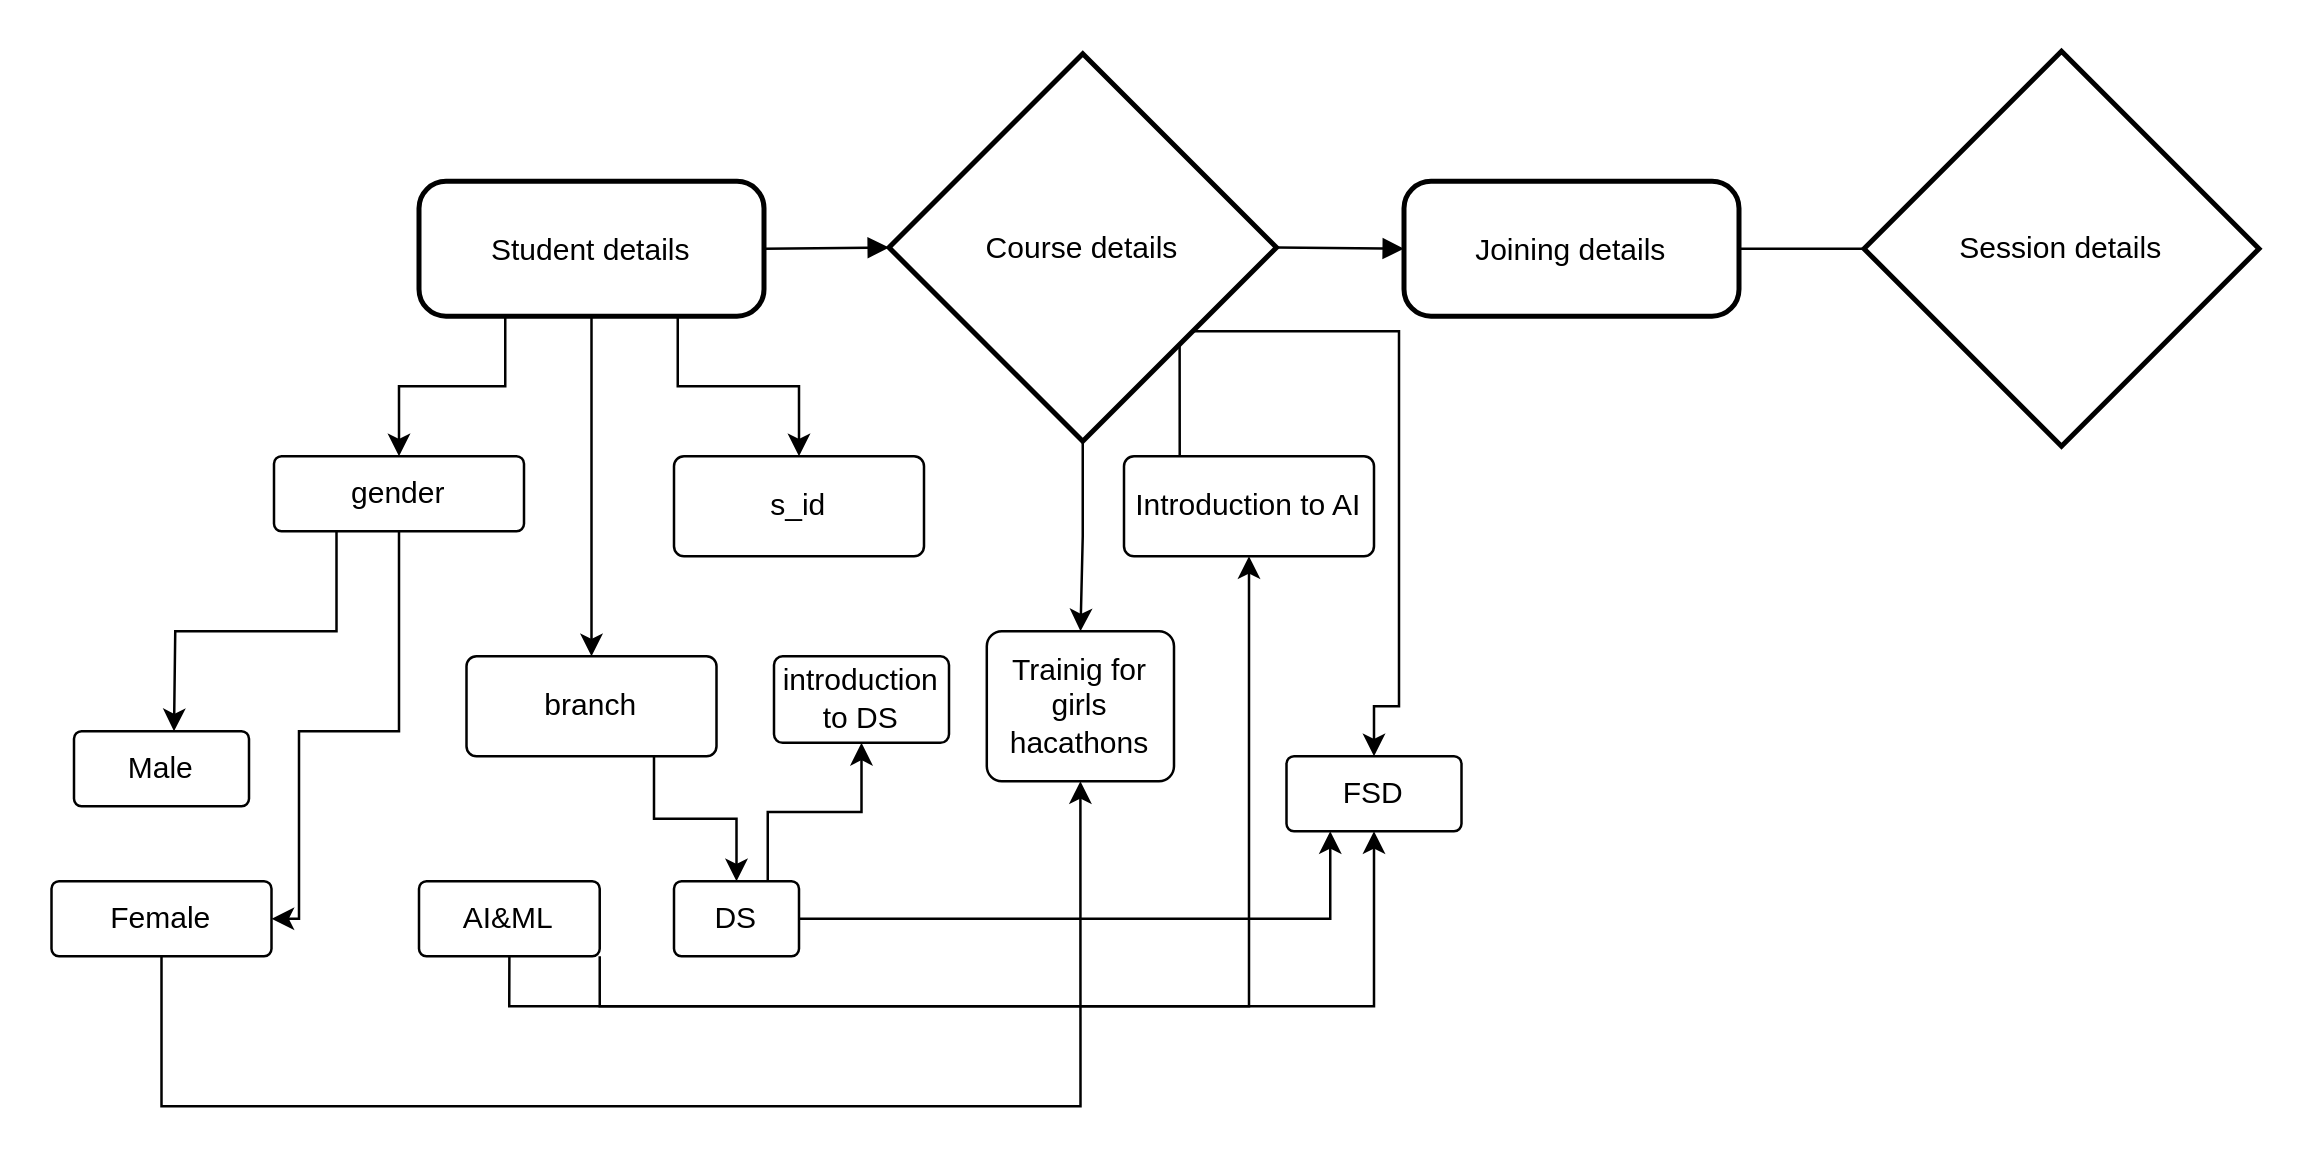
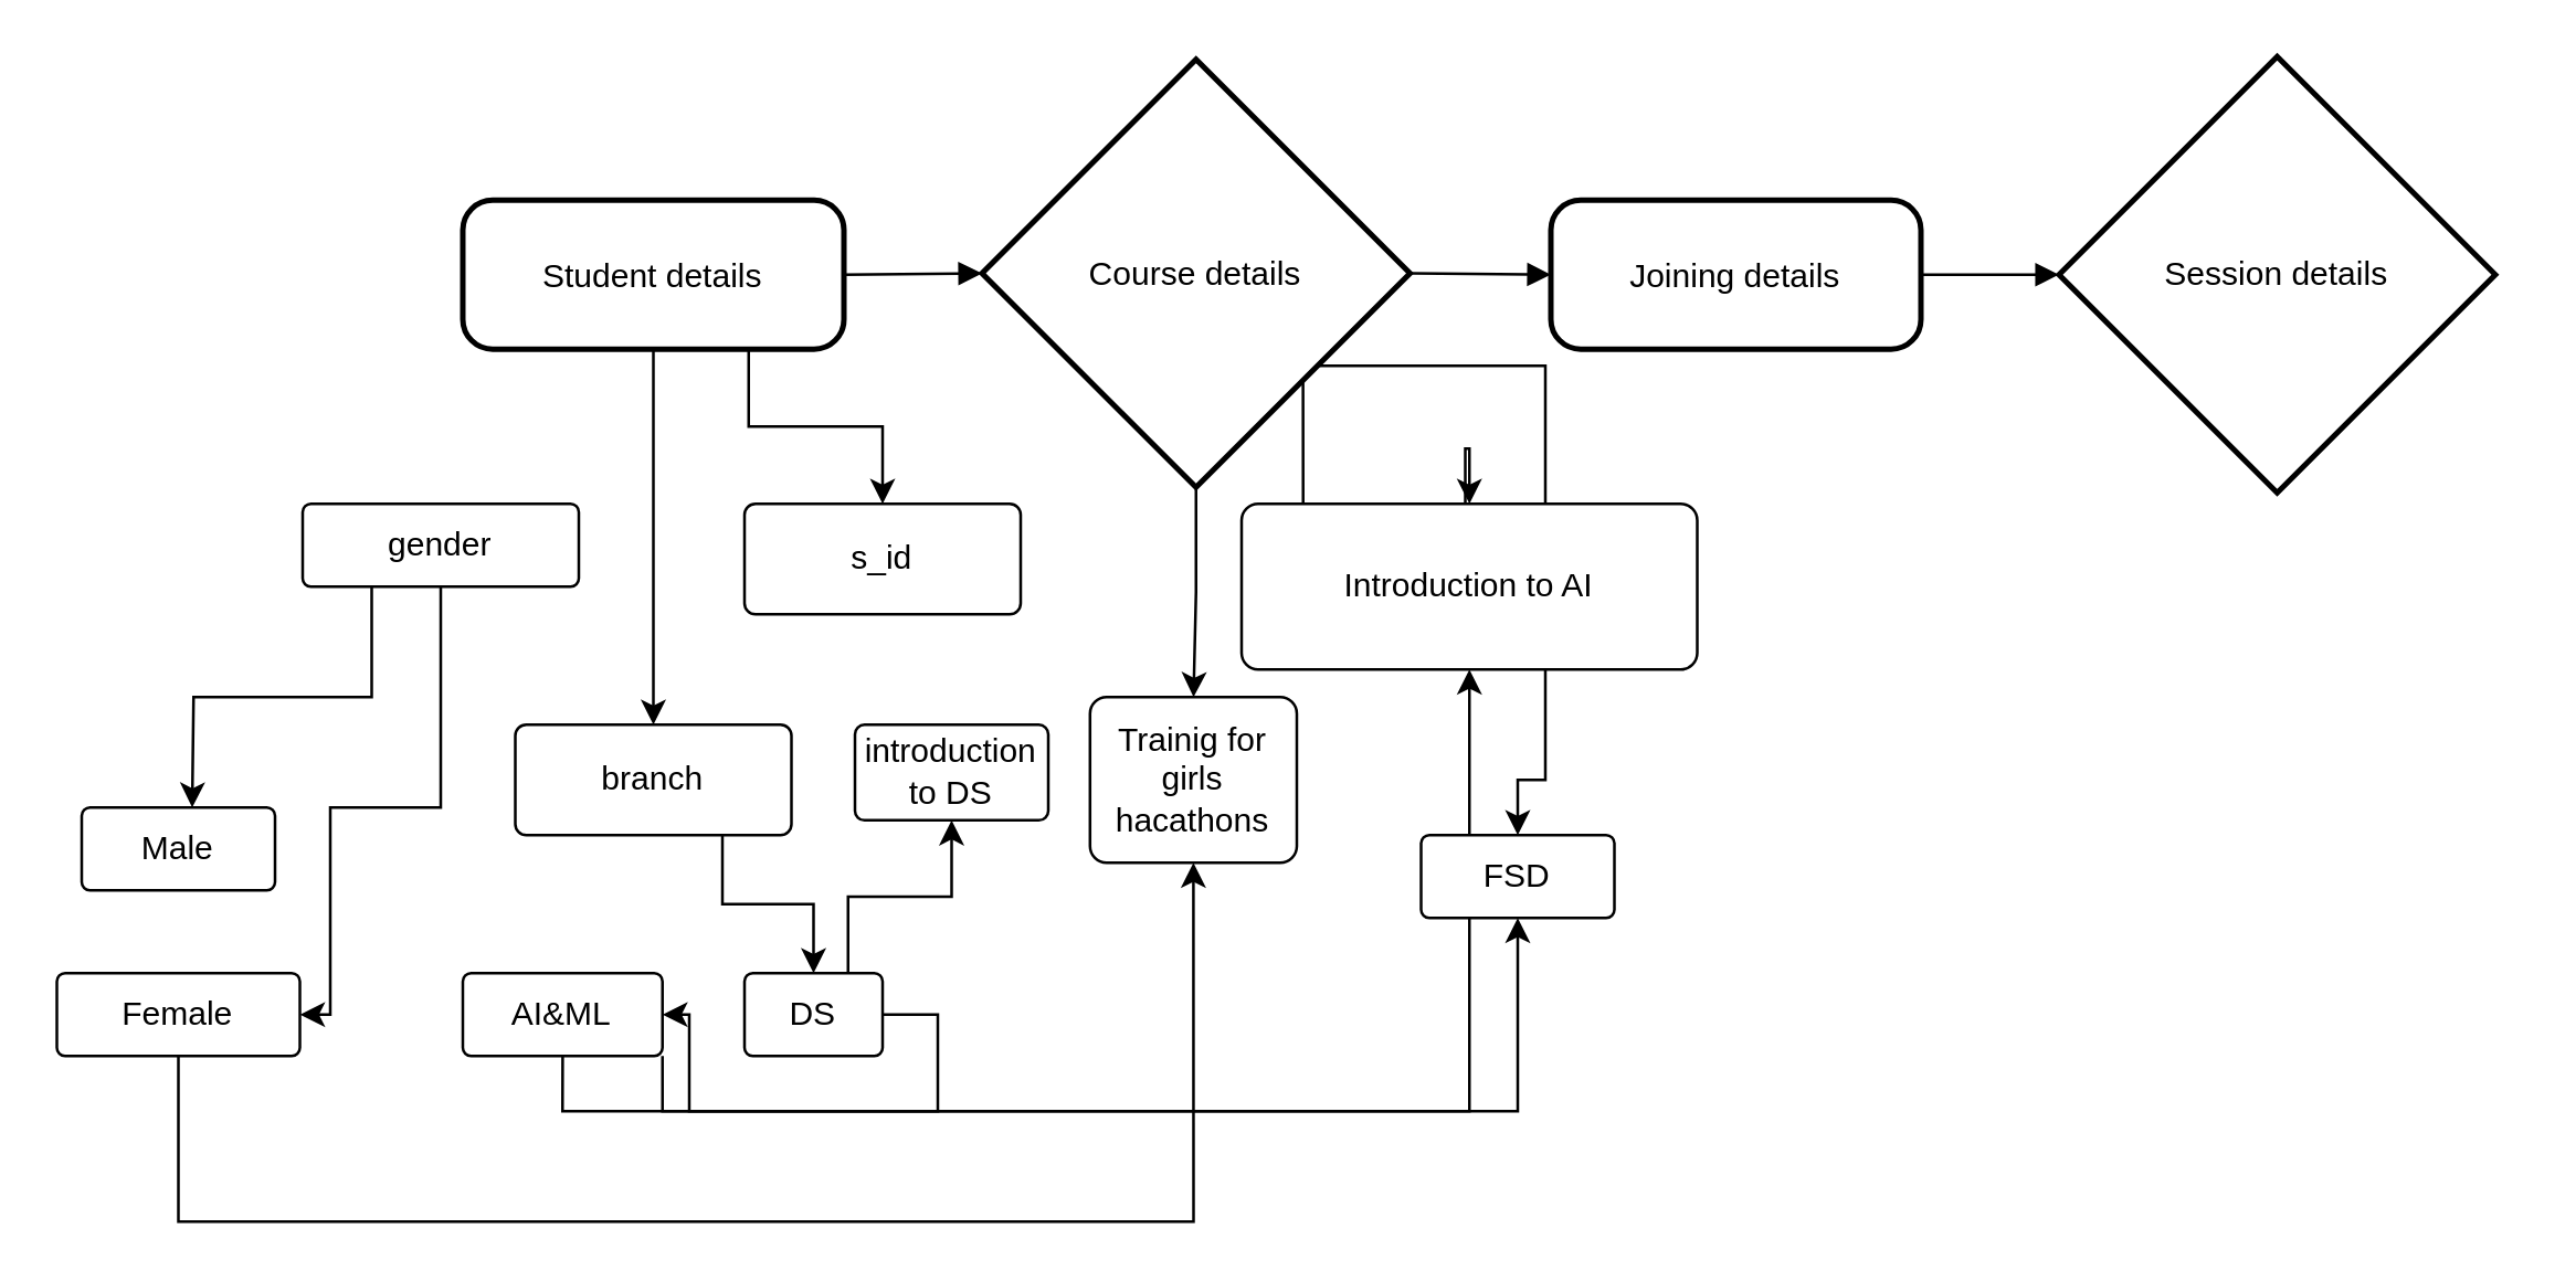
  <mxCell id="0" />
  <mxCell id="1" parent="0" />
- <mxCell id="2" style="edgeStyle=orthogonalEdgeStyle;rounded=0;orthogonalLoop=1;jettySize=auto;html=1;exitX=0.25;exitY=1;exitDx=0;exitDy=0;" edge="1" parent="1" source="5" target="17"><mxGeometry relative="1" as="geometry"><mxPoint x="202" y="202" as="targetPoint" /></mxGeometry></mxCell>
  <mxCell id="3" style="edgeStyle=orthogonalEdgeStyle;rounded=0;orthogonalLoop=1;jettySize=auto;html=1;exitX=0.75;exitY=1;exitDx=0;exitDy=0;" edge="1" parent="1" source="5" target="18"><mxGeometry relative="1" as="geometry"><mxPoint x="319" y="172" as="targetPoint" /></mxGeometry></mxCell>
  <mxCell id="4" style="edgeStyle=orthogonalEdgeStyle;rounded=0;orthogonalLoop=1;jettySize=auto;html=1;exitX=0.5;exitY=1;exitDx=0;exitDy=0;" edge="1" parent="1" source="5" target="20"><mxGeometry relative="1" as="geometry"><mxPoint x="239" y="292" as="targetPoint" /></mxGeometry></mxCell>
  <mxCell id="5" value="Student details" style="rounded=1;arcSize=20;strokeWidth=2" parent="1" vertex="1"><mxGeometry x="167" y="72" width="138" height="54" as="geometry" /></mxCell>
  <mxCell id="6" style="edgeStyle=orthogonalEdgeStyle;rounded=0;orthogonalLoop=1;jettySize=auto;html=1;exitX=0.5;exitY=1;exitDx=0;exitDy=0;" edge="1" parent="1" source="9" target="30"><mxGeometry relative="1" as="geometry"><mxPoint x="432.238" y="272" as="targetPoint" /></mxGeometry></mxCell>
  <mxCell id="7" style="edgeStyle=orthogonalEdgeStyle;rounded=0;orthogonalLoop=1;jettySize=auto;html=1;exitX=1;exitY=1;exitDx=0;exitDy=0;" edge="1" parent="1" source="9" target="31"><mxGeometry relative="1" as="geometry"><mxPoint x="499" y="202" as="targetPoint" /></mxGeometry></mxCell>
  <mxCell id="8" style="edgeStyle=orthogonalEdgeStyle;rounded=0;orthogonalLoop=1;jettySize=auto;html=1;exitX=1;exitY=0;exitDx=0;exitDy=0;entryX=0.5;entryY=0;entryDx=0;entryDy=0;" edge="1" parent="1" source="9" target="33"><mxGeometry relative="1" as="geometry"><mxPoint x="549" y="292" as="targetPoint" /><Array as="points"><mxPoint x="471" y="132" /><mxPoint x="559" y="132" /><mxPoint x="559" y="282" /><mxPoint x="549" y="282" /></Array></mxGeometry></mxCell>
  <mxCell id="9" value="Course details" style="rhombus;strokeWidth=2;whiteSpace=wrap;" parent="1" vertex="1"><mxGeometry x="355" y="21" width="155" height="155" as="geometry" /></mxCell>
  <mxCell id="10" value="Joining details" style="rounded=1;arcSize=20;strokeWidth=2" parent="1" vertex="1"><mxGeometry x="561" y="72" width="134" height="54" as="geometry" /></mxCell>
  <mxCell id="11" value="Session details" style="rhombus;strokeWidth=2;whiteSpace=wrap;" parent="1" vertex="1"><mxGeometry x="745" y="20" width="158" height="158" as="geometry" /></mxCell>
  <mxCell id="12" value="" style="curved=1;startArrow=none;endArrow=block;exitX=1;exitY=0.5;entryX=0;entryY=0.5;" parent="1" source="5" target="9" edge="1"><mxGeometry relative="1" as="geometry"><Array as="points" /></mxGeometry></mxCell>
  <mxCell id="13" value="" style="curved=1;startArrow=none;endArrow=block;exitX=1.01;exitY=0.5;entryX=0;entryY=0.5;" parent="1" source="9" target="10" edge="1"><mxGeometry relative="1" as="geometry"><Array as="points" /></mxGeometry></mxCell>
- <mxCell id="14" value="" style="curved=1;startArrow=none;endArrow=none;exitX=1;exitY=0.5;entryX=0;entryY=0.5;" parent="1" source="10" target="11" edge="1"><mxGeometry relative="1" as="geometry"><Array as="points" /></mxGeometry></mxCell>
+ <mxCell id="14" value="" style="curved=1;startArrow=none;endArrow=block;exitX=1;exitY=0.5;entryX=0;entryY=0.5;" parent="1" source="10" target="11" edge="1"><mxGeometry relative="1" as="geometry"><Array as="points" /></mxGeometry></mxCell>
  <mxCell id="15" style="edgeStyle=orthogonalEdgeStyle;rounded=0;orthogonalLoop=1;jettySize=auto;html=1;exitX=0.25;exitY=1;exitDx=0;exitDy=0;" edge="1" parent="1" source="17"><mxGeometry relative="1" as="geometry"><mxPoint x="69" y="292" as="targetPoint" /></mxGeometry></mxCell>
  <mxCell id="16" style="edgeStyle=orthogonalEdgeStyle;rounded=0;orthogonalLoop=1;jettySize=auto;html=1;exitX=0.5;exitY=1;exitDx=0;exitDy=0;" edge="1" parent="1" source="17" target="22"><mxGeometry relative="1" as="geometry"><mxPoint x="119" y="312" as="targetPoint" /><Array as="points"><mxPoint y="292" x="159" /><mxPoint x="119" y="292" /></Array></mxGeometry></mxCell>
  <mxCell id="17" value="gender" style="rounded=1;arcSize=10;whiteSpace=wrap;html=1;align=center;" vertex="1" parent="1"><mxGeometry x="109" y="182" width="100" height="30" as="geometry" /></mxCell>
  <mxCell id="18" value="s_id" style="rounded=1;arcSize=10;whiteSpace=wrap;html=1;align=center;" vertex="1" parent="1"><mxGeometry x="269" y="182" width="100" height="40" as="geometry" /></mxCell>
  <mxCell id="19" style="edgeStyle=orthogonalEdgeStyle;rounded=0;orthogonalLoop=1;jettySize=auto;html=1;exitX=0.75;exitY=1;exitDx=0;exitDy=0;" edge="1" parent="1" source="20" target="29"><mxGeometry relative="1" as="geometry"><mxPoint x="299" y="362" as="targetPoint" /></mxGeometry></mxCell>
  <mxCell id="20" value="branch" style="rounded=1;arcSize=10;whiteSpace=wrap;html=1;align=center;" vertex="1" parent="1"><mxGeometry x="186" y="262" width="100" height="40" as="geometry" /></mxCell>
  <mxCell id="21" style="edgeStyle=orthogonalEdgeStyle;rounded=0;orthogonalLoop=1;jettySize=auto;html=1;entryX=0.5;entryY=1;entryDx=0;entryDy=0;" edge="1" parent="1" source="22" target="30"><mxGeometry relative="1" as="geometry"><Array as="points"><mxPoint x="64" y="442" /><mxPoint x="432" y="442" /></Array></mxGeometry></mxCell>
  <mxCell id="22" value="Female" style="rounded=1;arcSize=10;whiteSpace=wrap;html=1;align=center;" vertex="1" parent="1"><mxGeometry x="20" y="352" width="88" height="30" as="geometry" /></mxCell>
  <mxCell id="23" value="Male" style="rounded=1;arcSize=10;whiteSpace=wrap;html=1;align=center;" vertex="1" parent="1"><mxGeometry x="29" y="292" width="70" height="30" as="geometry" /></mxCell>
  <mxCell id="24" style="edgeStyle=orthogonalEdgeStyle;rounded=0;orthogonalLoop=1;jettySize=auto;html=1;exitX=0.5;exitY=1;exitDx=0;exitDy=0;" edge="1" parent="1" source="26" target="31"><mxGeometry relative="1" as="geometry" /></mxCell>
  <mxCell id="25" style="edgeStyle=orthogonalEdgeStyle;rounded=0;orthogonalLoop=1;jettySize=auto;html=1;exitX=1;exitY=1;exitDx=0;exitDy=0;entryX=0.5;entryY=1;entryDx=0;entryDy=0;" edge="1" parent="1" source="26" target="33"><mxGeometry relative="1" as="geometry" /></mxCell>
  <mxCell id="26" value="AI&amp;amp;ML" style="rounded=1;arcSize=10;whiteSpace=wrap;html=1;align=center;" vertex="1" parent="1"><mxGeometry x="167" y="352" width="72.29" height="30" as="geometry" /></mxCell>
  <mxCell id="27" style="edgeStyle=orthogonalEdgeStyle;rounded=0;orthogonalLoop=1;jettySize=auto;html=1;exitX=0.75;exitY=0;exitDx=0;exitDy=0;entryX=0.5;entryY=1;entryDx=0;entryDy=0;" edge="1" parent="1" source="29" target="32"><mxGeometry relative="1" as="geometry" /></mxCell>
- <mxCell id="28" style="edgeStyle=orthogonalEdgeStyle;rounded=0;orthogonalLoop=1;jettySize=auto;html=1;exitX=1;exitY=0.5;exitDx=0;exitDy=0;entryX=0.25;entryY=1;entryDx=0;entryDy=0;" edge="1" parent="1" source="29" target="33"><mxGeometry relative="1" as="geometry" /></mxCell>
+ <mxCell id="28" style="edgeStyle=orthogonalEdgeStyle;rounded=0;orthogonalLoop=1;jettySize=auto;html=1;exitX=1;exitY=0.5;exitDx=0;exitDy=0;" edge="1" parent="1" source="29" target="26"><mxGeometry relative="1" as="geometry" /></mxCell>
  <mxCell id="29" value="DS" style="rounded=1;arcSize=10;whiteSpace=wrap;html=1;align=center;" vertex="1" parent="1"><mxGeometry x="269" y="352" width="50" height="30" as="geometry" /></mxCell>
  <mxCell id="30" value="Trainig for girls hacathons" style="rounded=1;arcSize=10;whiteSpace=wrap;html=1;align=center;" vertex="1" parent="1"><mxGeometry x="394.12" y="252" width="74.88" height="60" as="geometry" /></mxCell>
- <mxCell id="31" value="Introduction to AI" style="rounded=1;arcSize=10;whiteSpace=wrap;html=1;align=center;" vertex="1" parent="1"><mxGeometry x="449" y="182" width="100" height="40" as="geometry" /></mxCell>
+ <mxCell id="31" value="Introduction to AI" style="rounded=1;arcSize=10;whiteSpace=wrap;html=1;align=center;" vertex="1" parent="1"><mxGeometry x="449" y="182" width="165" height="60" as="geometry" /></mxCell>
  <mxCell id="32" value="introduction to DS" style="rounded=1;arcSize=10;whiteSpace=wrap;html=1;align=center;" vertex="1" parent="1"><mxGeometry x="309" y="262" width="70" height="34.62" as="geometry" /></mxCell>
  <mxCell id="33" value="FSD" style="rounded=1;arcSize=10;whiteSpace=wrap;html=1;align=center;" vertex="1" parent="1"><mxGeometry x="514" y="302" width="70" height="30" as="geometry" /></mxCell>
